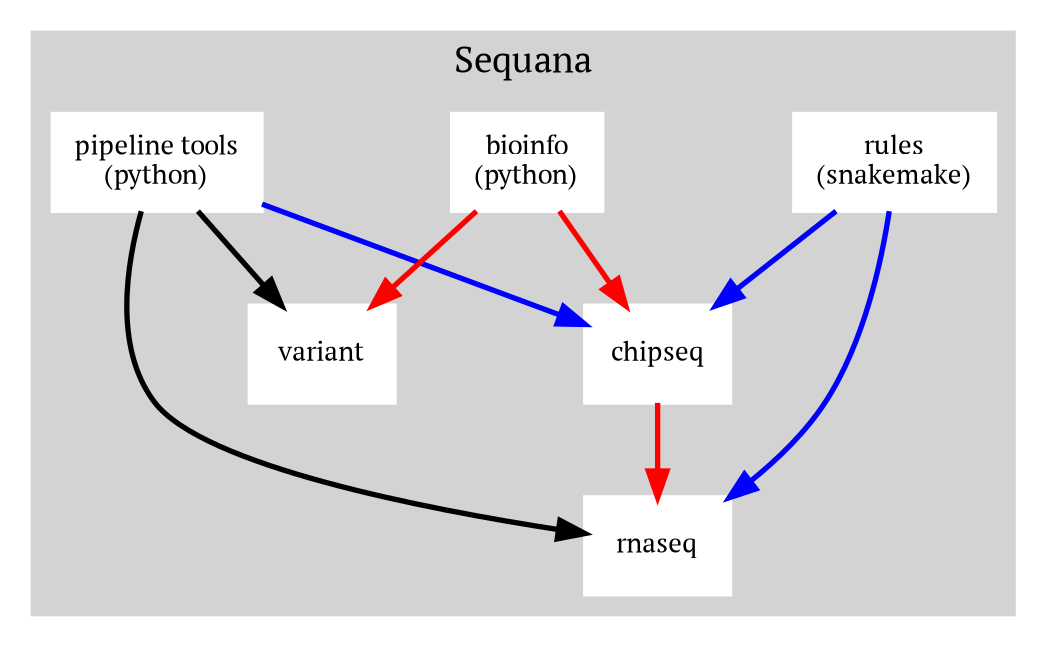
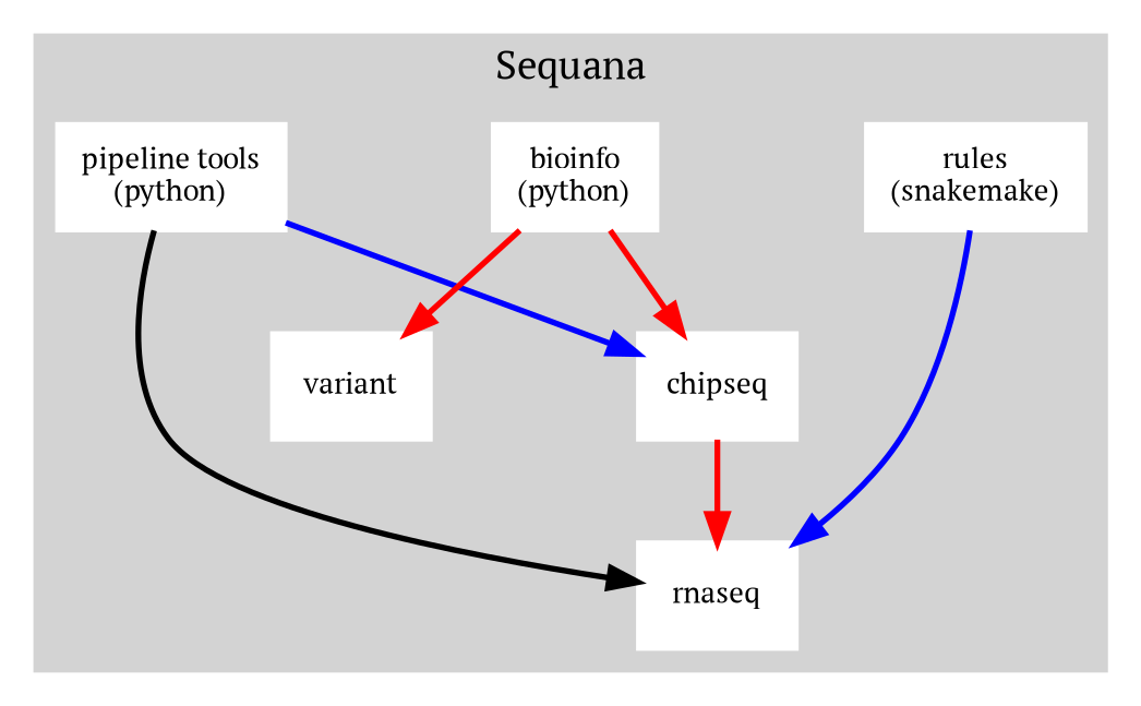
  digraph {
    bgcolor=white
    fontname="PT Serif"
    nodesep=1
    node [color=white fontname="PT Serif" fontsize=10 penwidth=2 shape=box style=filled]
    edge [color=red fontname="PT Serif" penwidth=2]
    rnaseq
    chipseq
    variant
    n4 [label="rules\n(snakemake)"]
    n5 [label="pipeline tools\n(python)"]
    n6 [label="bioinfo\n(python)"]
    subgraph cluster_1 {
      color=lightgrey
      label=Sequana
      style=filled
      rnaseq
      chipseq
      variant
      n4
      n5
      n6
    }
    chipseq -> rnaseq
    n4 -> rnaseq [color=blue]
-   n4 -> chipseq [color=blue]
    n5 -> rnaseq [color=black]
    n5 -> chipseq [color=blue]
-   n5 -> variant [color=black]
    n6 -> chipseq
    n6 -> variant
  }
